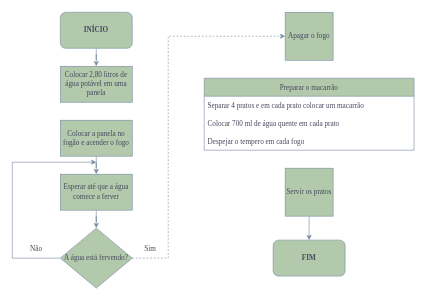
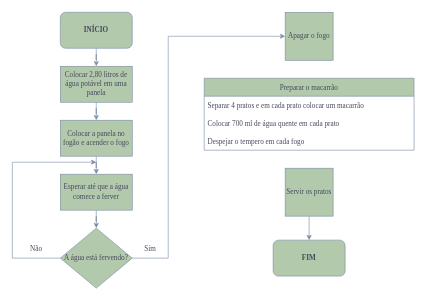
  <mxCell id="0" />
  <mxCell id="1" parent="0" />
  <mxCell id="2" value="" style="edgeStyle=orthogonalEdgeStyle;rounded=0;orthogonalLoop=1;jettySize=auto;html=1;strokeColor=#788AA3;fontFamily=Verdana;fontColor=#46495D;fillColor=#B2C9AB;" edge="1" parent="1" source="3" target="6"><mxGeometry relative="1" as="geometry" /></mxCell>
  <mxCell id="3" value="&lt;b&gt;&lt;font face=&quot;Verdana&quot;&gt;INÍCIO&lt;/font&gt;&lt;/b&gt;" style="rounded=1;whiteSpace=wrap;html=1;strokeColor=#788AA3;fontColor=#46495D;fillColor=#B2C9AB;" vertex="1" parent="1"><mxGeometry x="100" width="120" height="60" as="geometry" y="20" /></mxCell>
  <mxCell id="4" value="&lt;b&gt;&lt;font face=&quot;Verdana&quot;&gt;FIM&lt;/font&gt;&lt;/b&gt;" style="rounded=1;whiteSpace=wrap;html=1;strokeColor=#788AA3;fontFamily=Courier New;fontColor=#46495D;fillColor=#B2C9AB;" vertex="1" parent="1"><mxGeometry x="455" y="400" width="120" height="60" as="geometry" /></mxCell>
+ <mxCell id="5" value="" style="edgeStyle=orthogonalEdgeStyle;rounded=0;orthogonalLoop=1;jettySize=auto;html=1;strokeColor=#788AA3;fontFamily=Verdana;fontColor=#46495D;fillColor=#B2C9AB;" edge="1" parent="1" source="6" target="8"><mxGeometry relative="1" as="geometry" /></mxCell>
  <mxCell id="6" value="&lt;font face=&quot;Verdana&quot;&gt;Colocar 2,80 litros de água potável em uma panela&lt;/font&gt;" style="rounded=0;whiteSpace=wrap;html=1;strokeColor=#788AA3;fontFamily=Courier New;fontColor=#46495D;fillColor=#B2C9AB;" vertex="1" parent="1"><mxGeometry x="100" y="110" width="120" height="60" as="geometry" /></mxCell>
  <mxCell id="7" value="" style="edgeStyle=orthogonalEdgeStyle;rounded=0;orthogonalLoop=1;jettySize=auto;html=1;strokeColor=#788AA3;fontFamily=Verdana;fontColor=#46495D;fillColor=#B2C9AB;" edge="1" parent="1" source="8" target="11"><mxGeometry relative="1" as="geometry" /></mxCell>
  <mxCell id="8" value="&lt;font face=&quot;Verdana&quot;&gt;Colocar a panela no fogão e acender o fogo&lt;/font&gt;" style="rounded=0;whiteSpace=wrap;html=1;strokeColor=#788AA3;fontFamily=Courier New;fontColor=#46495D;fillColor=#B2C9AB;" vertex="1" parent="1"><mxGeometry x="100" y="200" width="120" height="60" as="geometry" /></mxCell>
  <mxCell id="9" value="&lt;font face=&quot;Verdana&quot;&gt;A água está fervendo?&lt;/font&gt;" style="rhombus;whiteSpace=wrap;html=1;strokeColor=#788AA3;fontFamily=Courier New;fontColor=#46495D;fillColor=#B2C9AB;" vertex="1" parent="1"><mxGeometry x="100" y="380" width="120" height="100" as="geometry" /></mxCell>
  <mxCell id="10" value="" style="edgeStyle=orthogonalEdgeStyle;rounded=0;orthogonalLoop=1;jettySize=auto;html=1;strokeColor=#788AA3;fontFamily=Verdana;fontColor=#46495D;fillColor=#B2C9AB;" edge="1" parent="1" source="11" target="9"><mxGeometry relative="1" as="geometry" /></mxCell>
  <mxCell id="11" value="&lt;font face=&quot;Verdana&quot;&gt;Esperar até que a água comece a ferver&lt;/font&gt;" style="rounded=0;whiteSpace=wrap;html=1;strokeColor=#788AA3;fontFamily=Courier New;fontColor=#46495D;fillColor=#B2C9AB;" vertex="1" parent="1"><mxGeometry x="100" y="290" width="120" height="60" as="geometry" /></mxCell>
  <mxCell id="12" value="" style="endArrow=classic;html=1;rounded=0;strokeColor=#788AA3;fontFamily=Verdana;fontColor=#46495D;fillColor=#B2C9AB;exitX=0;exitY=0.5;exitDx=0;exitDy=0;" edge="1" parent="1" source="9"><mxGeometry width="50" height="50" relative="1" as="geometry"><mxPoint x="20" y="490" as="sourcePoint" /><mxPoint x="160" y="270" as="targetPoint" /><Array as="points"><mxPoint x="20" y="430" /><mxPoint x="20" y="270" /></Array></mxGeometry></mxCell>
  <mxCell id="13" value="Não" style="text;html=1;strokeColor=none;fillColor=none;align=center;verticalAlign=middle;whiteSpace=wrap;rounded=0;fontFamily=Verdana;fontColor=#46495D;" vertex="1" parent="1"><mxGeometry x="30" y="400" width="60" height="30" as="geometry" /></mxCell>
  <mxCell id="14" value="Apagar o fogo" style="whiteSpace=wrap;html=1;aspect=fixed;strokeColor=#788AA3;fontFamily=Verdana;fontColor=#46495D;fillColor=#B2C9AB;" vertex="1" parent="1"><mxGeometry x="475" width="80" height="80" as="geometry" y="20" /></mxCell>
  <mxCell id="15" value="Preparar o macarrão" style="swimlane;fontStyle=0;childLayout=stackLayout;horizontal=1;startSize=30;horizontalStack=0;resizeParent=1;resizeParentMax=0;resizeLast=0;collapsible=1;marginBottom=0;strokeColor=#788AA3;fontFamily=Verdana;fontColor=#46495D;fillColor=#B2C9AB;" vertex="1" parent="1"><mxGeometry x="340" y="130" width="350" height="120" as="geometry" /></mxCell>
  <mxCell id="16" value="Separar 4 pratos e em cada prato colocar um macarrão" style="text;strokeColor=none;fillColor=none;align=left;verticalAlign=middle;spacingLeft=4;spacingRight=4;overflow=hidden;points=[[0,0.5],[1,0.5]];portConstraint=eastwest;rotatable=0;fontFamily=Verdana;fontColor=#46495D;" vertex="1" parent="15"><mxGeometry y="30" width="350" height="30" as="geometry" /></mxCell>
  <mxCell id="17" value="Colocar 700 ml de água quente em cada prato" style="text;strokeColor=none;fillColor=none;align=left;verticalAlign=middle;spacingLeft=4;spacingRight=4;overflow=hidden;points=[[0,0.5],[1,0.5]];portConstraint=eastwest;rotatable=0;fontFamily=Verdana;fontColor=#46495D;" vertex="1" parent="15"><mxGeometry y="60" width="350" height="30" as="geometry" /></mxCell>
  <mxCell id="18" value="Despejar o tempero em cada fogo" style="text;strokeColor=none;fillColor=none;align=left;verticalAlign=middle;spacingLeft=4;spacingRight=4;overflow=hidden;points=[[0,0.5],[1,0.5]];portConstraint=eastwest;rotatable=0;fontFamily=Verdana;fontColor=#46495D;" vertex="1" parent="15"><mxGeometry y="90" width="350" height="30" as="geometry" /></mxCell>
  <mxCell id="19" value="" style="edgeStyle=orthogonalEdgeStyle;rounded=0;orthogonalLoop=1;jettySize=auto;html=1;strokeColor=#788AA3;fontFamily=Verdana;fontColor=#46495D;fillColor=#B2C9AB;" edge="1" parent="1" source="20" target="4"><mxGeometry relative="1" as="geometry" /></mxCell>
  <mxCell id="20" value="Servir os pratos" style="whiteSpace=wrap;html=1;aspect=fixed;strokeColor=#788AA3;fontFamily=Verdana;fontColor=#46495D;fillColor=#B2C9AB;" vertex="1" parent="1"><mxGeometry x="475" y="280" width="80" height="80" as="geometry" /></mxCell>
- <mxCell id="21" value="" style="endArrow=classic;html=1;rounded=0;strokeColor=#788AA3;fontFamily=Verdana;fontColor=#46495D;fillColor=#B2C9AB;exitX=1;exitY=0.5;exitDx=0;exitDy=0;entryX=0;entryY=0.5;entryDx=0;entryDy=0;dashed=1;" edge="1" parent="1" source="9" target="14"><mxGeometry width="50" height="50" relative="1" as="geometry"><mxPoint x="280" y="490" as="sourcePoint" /><mxPoint x="470" y="60" as="targetPoint" /><Array as="points"><mxPoint x="280" y="430" /><mxPoint x="280" y="60" /></Array></mxGeometry></mxCell>
+ <mxCell id="21" value="" style="endArrow=classic;html=1;rounded=0;strokeColor=#788AA3;fontFamily=Verdana;fontColor=#46495D;fillColor=#B2C9AB;exitX=1;exitY=0.5;exitDx=0;exitDy=0;entryX=0;entryY=0.5;entryDx=0;entryDy=0;" edge="1" parent="1" source="9" target="14"><mxGeometry width="50" height="50" relative="1" as="geometry"><mxPoint x="280" y="490" as="sourcePoint" /><mxPoint x="470" y="60" as="targetPoint" /><Array as="points"><mxPoint x="280" y="430" /><mxPoint x="280" y="60" /></Array></mxGeometry></mxCell>
  <mxCell id="22" value="Sim" style="text;html=1;strokeColor=none;fillColor=none;align=center;verticalAlign=middle;whiteSpace=wrap;rounded=0;fontFamily=Verdana;fontColor=#46495D;" vertex="1" parent="1"><mxGeometry x="220" y="400" width="60" height="30" as="geometry" /></mxCell>
